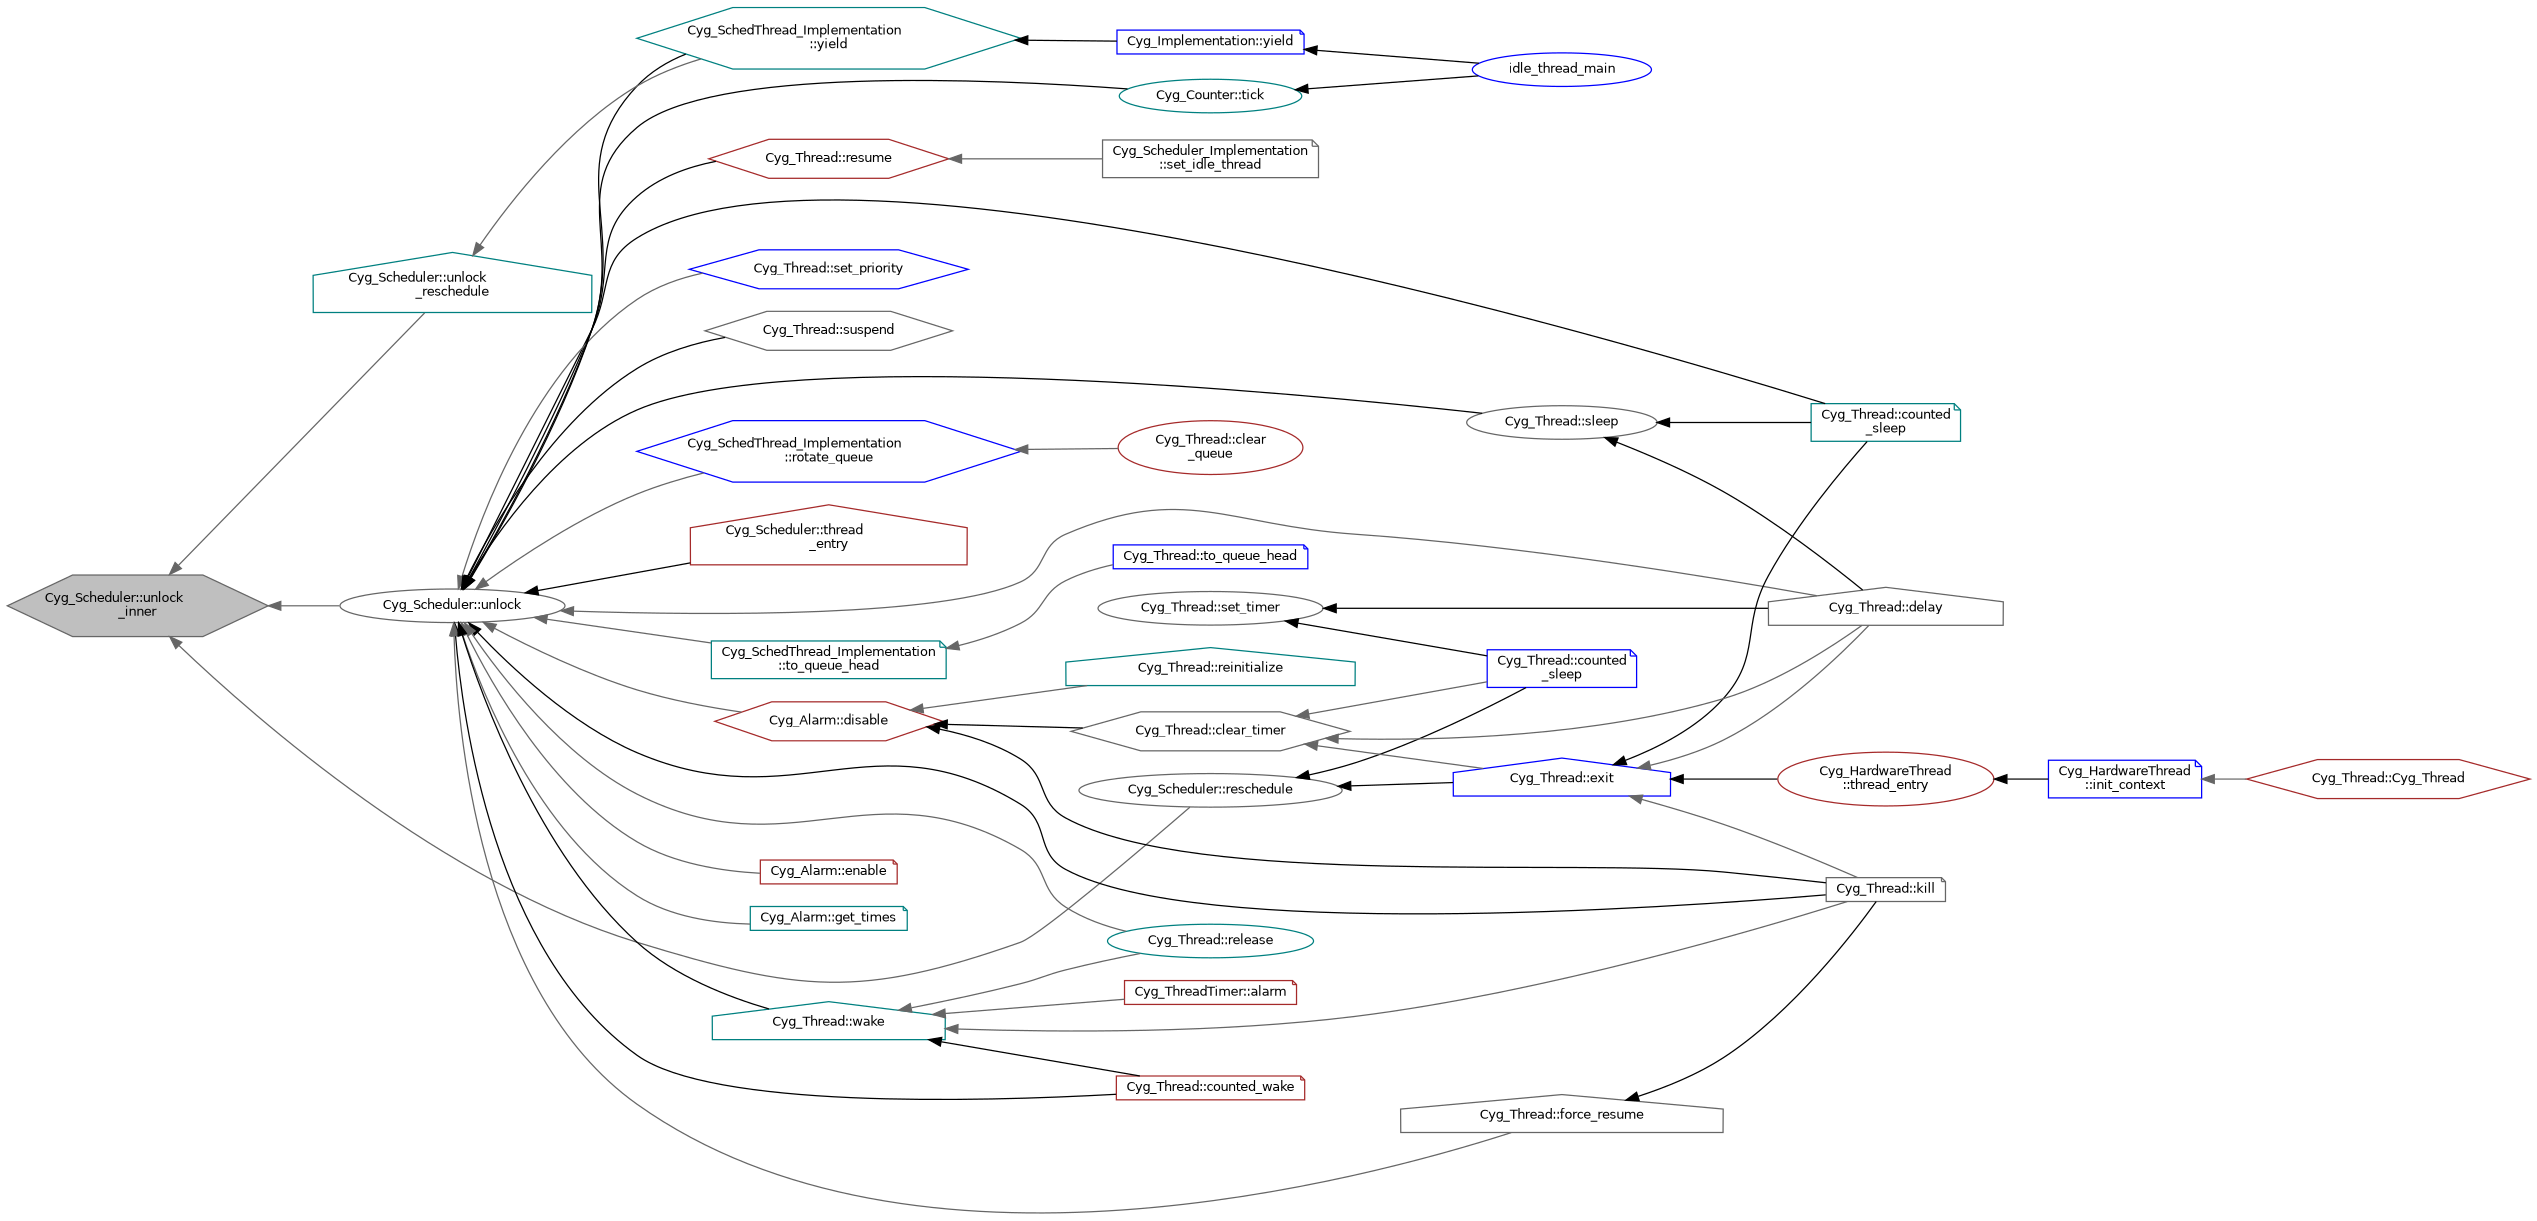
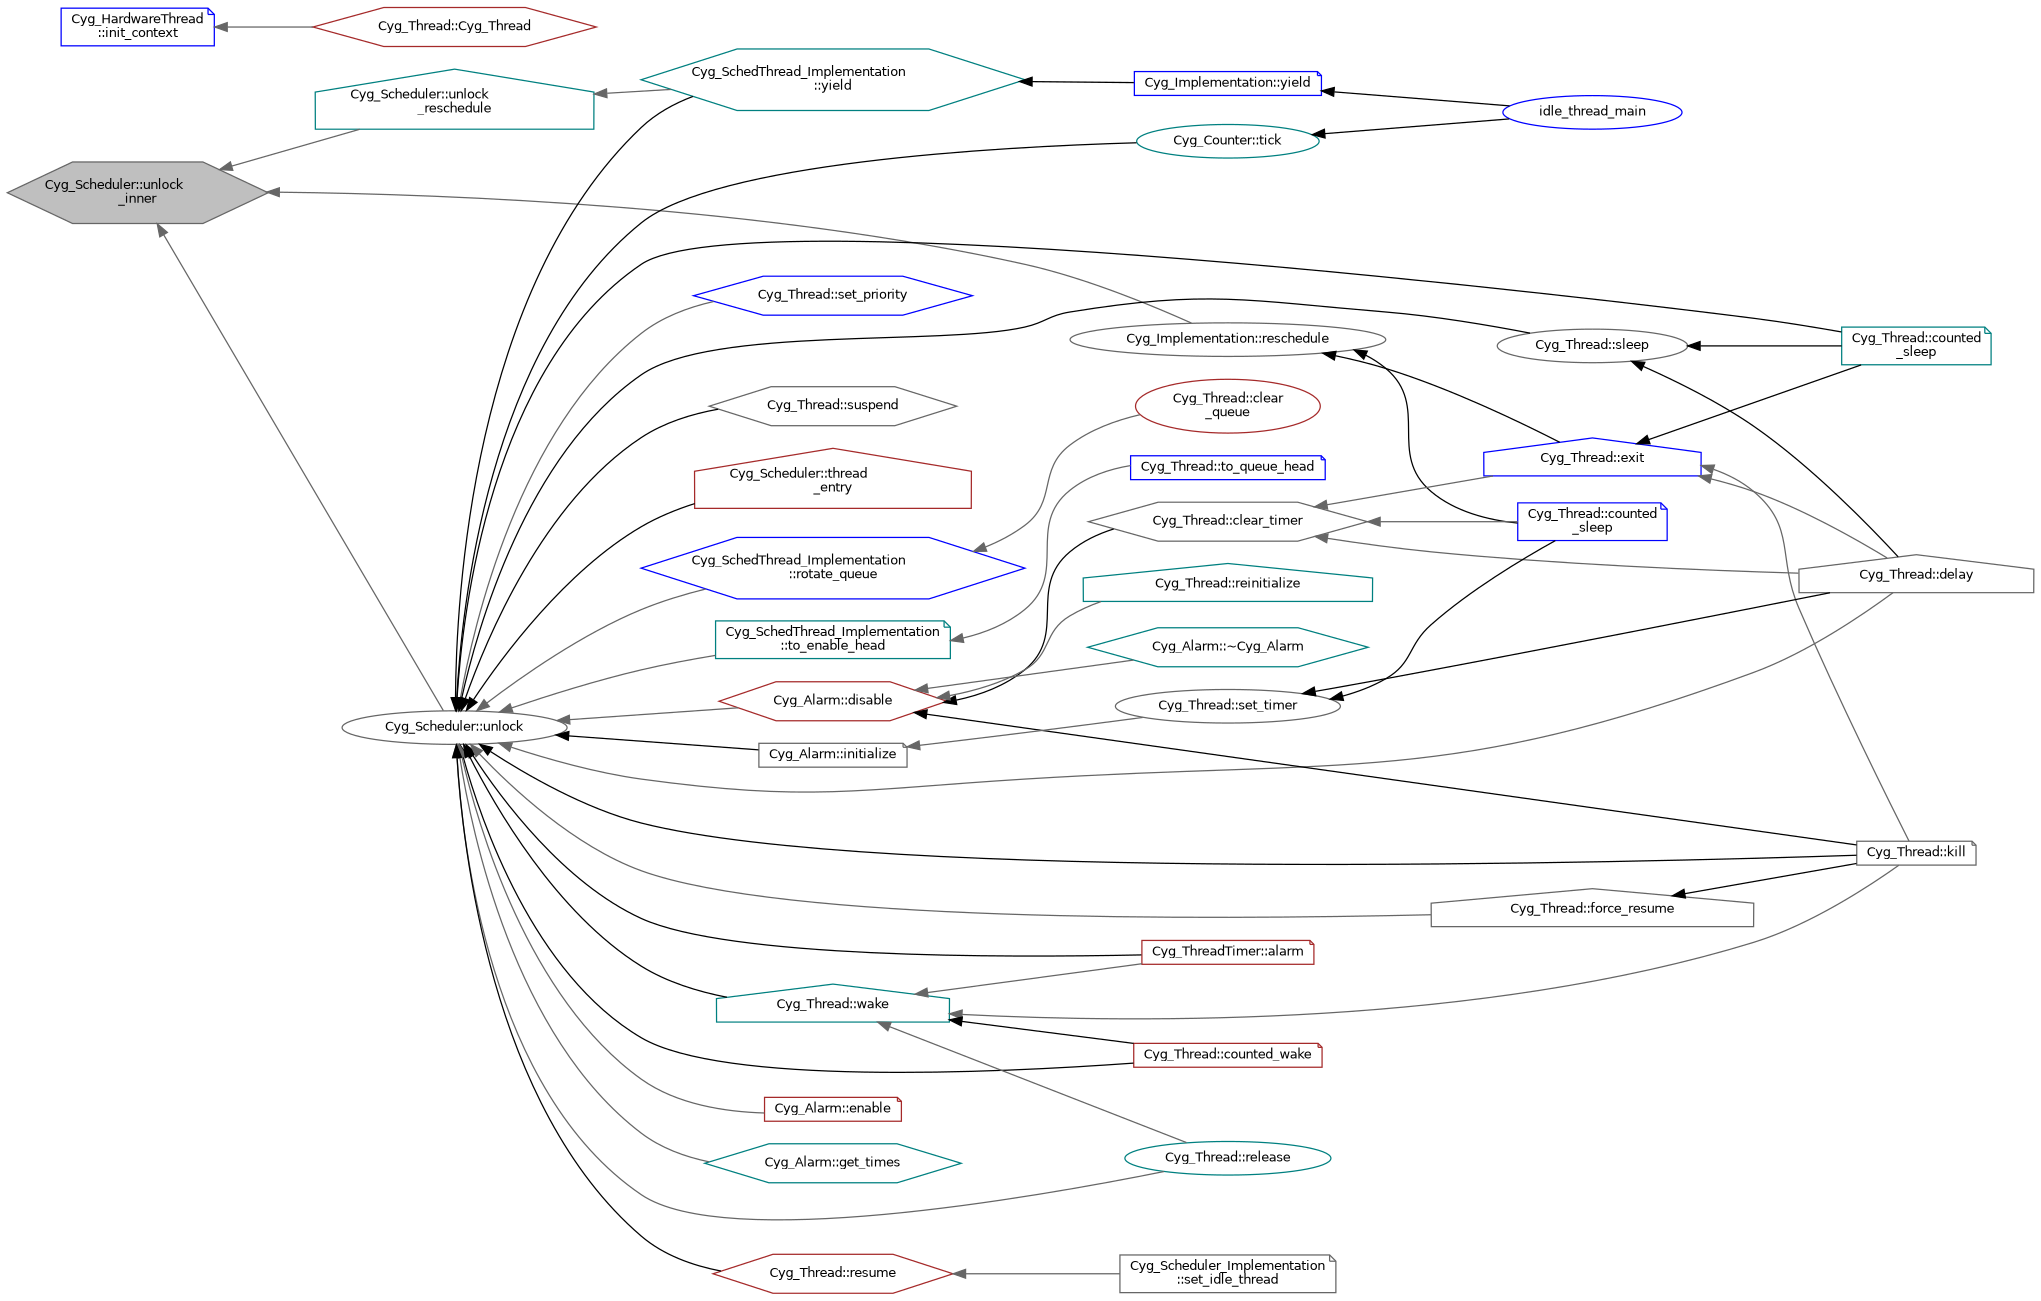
  digraph {
    rankdir=LR
    node [color=gray40 fillcolor=white fontname=Helvetica fontsize=10 shape=note style=filled]
    edge [color=gray40 dir=back fontname=Helvetica fontsize=10 labelfontname=Helvetica labelfontsize=10 style=solid]
    n1 [fillcolor=grey75 fontcolor=black height=0.2 label="Cyg_Scheduler::unlock\l_inner" shape=hexagon width=0.4]
-   n2 [height=0.2 label="Cyg_Scheduler::reschedule" shape=ellipse width=0.4]
+   n2 [height=0.2 label="Cyg_Implementation::reschedule" shape=ellipse width=0.4]
    n3 [height=0.2 label="Cyg_Scheduler::unlock" shape=ellipse width=0.4]
    n4 [color=teal height=0.2 label="Cyg_Scheduler::unlock\l_reschedule" shape=house width=0.4]
    n5 [color=blue height=0.2 label="Cyg_Thread::counted\l_sleep" width=0.4]
    n6 [color=blue height=0.2 label="Cyg_Thread::exit" shape=house width=0.4]
    n7 [color=teal height=0.2 label="Cyg_Thread::counted\l_sleep" width=0.4]
    n8 [height=0.2 label="Cyg_Thread::kill" width=0.4]
    n9 [height=0.2 label="Cyg_Thread::delay" shape=house width=0.4]
    n10 [color=brown height=0.2 label="Cyg_ThreadTimer::alarm" width=0.4]
    n11 [color=brown height=0.2 label="Cyg_Thread::counted_wake" width=0.4]
    n12 [color=brown height=0.2 label="Cyg_Alarm::disable" shape=hexagon width=0.4]
    n13 [color=brown height=0.2 label="Cyg_Alarm::enable" width=0.4]
    n14 [height=0.2 label="Cyg_Thread::force_resume" shape=house width=0.4]
-   n15 [color=teal height=0.2 label="Cyg_Alarm::get_times" width=0.4]
+   n15 [color=teal height=0.2 label="Cyg_Alarm::get_times" shape=hexagon width=0.4]
+   n16 [height=0.2 label="Cyg_Alarm::initialize" width=0.4]
    n17 [color=teal height=0.2 label="Cyg_Thread::release" shape=ellipse width=0.4]
    n18 [color=brown height=0.2 label="Cyg_Thread::resume" shape=hexagon width=0.4]
    n19 [color=blue height=0.2 label="Cyg_SchedThread_Implementation\l::rotate_queue" shape=hexagon width=0.4]
    n20 [color=blue height=0.2 label="Cyg_Thread::set_priority" shape=hexagon width=0.4]
    n21 [height=0.2 label="Cyg_Thread::sleep" shape=ellipse width=0.4]
    n22 [height=0.2 label="Cyg_Thread::suspend" shape=hexagon width=0.4]
    n23 [color=brown height=0.2 label="Cyg_Scheduler::thread\l_entry" shape=house width=0.4]
    n24 [color=teal height=0.2 label="Cyg_Counter::tick" shape=ellipse width=0.4]
-   n25 [color=teal height=0.2 label="Cyg_SchedThread_Implementation\l::to_queue_head" width=0.4]
+   n25 [color=teal height=0.2 label="Cyg_SchedThread_Implementation\l::to_enable_head" width=0.4]
    n26 [color=teal height=0.2 label="Cyg_Thread::wake" shape=house width=0.4]
    n27 [color=teal height=0.2 label="Cyg_SchedThread_Implementation\l::yield" shape=hexagon width=0.4]
-   n28 [color=brown height=0.2 label="Cyg_HardwareThread\l::thread_entry" shape=ellipse width=0.4]
    n29 [color=blue height=0.2 label="Cyg_HardwareThread\l::init_context" width=0.4]
    n30 [color=brown height=0.2 label="Cyg_Thread::Cyg_Thread" shape=hexagon width=0.4]
    n31 [height=0.2 label="Cyg_Thread::clear_timer" shape=hexagon width=0.4]
    n32 [color=teal height=0.2 label="Cyg_Thread::reinitialize" shape=house width=0.4]
+   n33 [color=teal height=0.2 label="Cyg_Alarm::~Cyg_Alarm" shape=hexagon width=0.4]
    n34 [height=0.2 label="Cyg_Thread::set_timer" shape=ellipse width=0.4]
    n35 [height=0.2 label="Cyg_Scheduler_Implementation\l::set_idle_thread" width=0.4]
    n36 [color=brown height=0.2 label="Cyg_Thread::clear\l_queue" shape=ellipse width=0.4]
    n37 [color=blue height=0.2 label=idle_thread_main shape=ellipse width=0.4]
    n38 [color=blue height=0.2 label="Cyg_Thread::to_queue_head" width=0.4]
    n39 [color=blue height=0.2 label="Cyg_Implementation::yield" width=0.4]
    n1 -> n2
    n1 -> n3
    n1 -> n4
    n2 -> n5 [color=black]
    n2 -> n6 [color=black]
    n3 -> n7 [color=black]
    n3 -> n8 [color=black]
    n3 -> n9
+   n3 -> n10 [color=black]
    n3 -> n11 [color=black]
    n3 -> n12
    n3 -> n13
    n3 -> n14
    n3 -> n15
+   n3 -> n16 [color=black]
    n3 -> n17
    n3 -> n18 [color=black]
    n3 -> n19
    n3 -> n20
    n3 -> n21 [color=black]
    n3 -> n22 [color=black]
    n3 -> n23 [color=black]
    n3 -> n24 [color=black]
    n3 -> n25
    n3 -> n26 [color=black]
    n3 -> n27 [color=black]
    n4 -> n27
    n6 -> n7 [color=black]
    n6 -> n8
    n6 -> n9
-   n6 -> n28 [color=black]
    n12 -> n8 [color=black]
    n12 -> n31 [color=black]
    n12 -> n32
+   n12 -> n33
    n14 -> n8 [color=black]
+   n16 -> n34
    n18 -> n35
    n19 -> n36
    n21 -> n7 [color=black]
    n21 -> n9 [color=black]
    n24 -> n37 [color=black]
    n25 -> n38
    n26 -> n8
    n26 -> n10
    n26 -> n11 [color=black]
    n26 -> n17
    n27 -> n39 [color=black]
-   n28 -> n29 [color=black]
    n29 -> n30
    n31 -> n5
    n31 -> n6
    n31 -> n9
    n34 -> n5 [color=black]
    n34 -> n9 [color=black]
    n39 -> n37 [color=black]
  }
